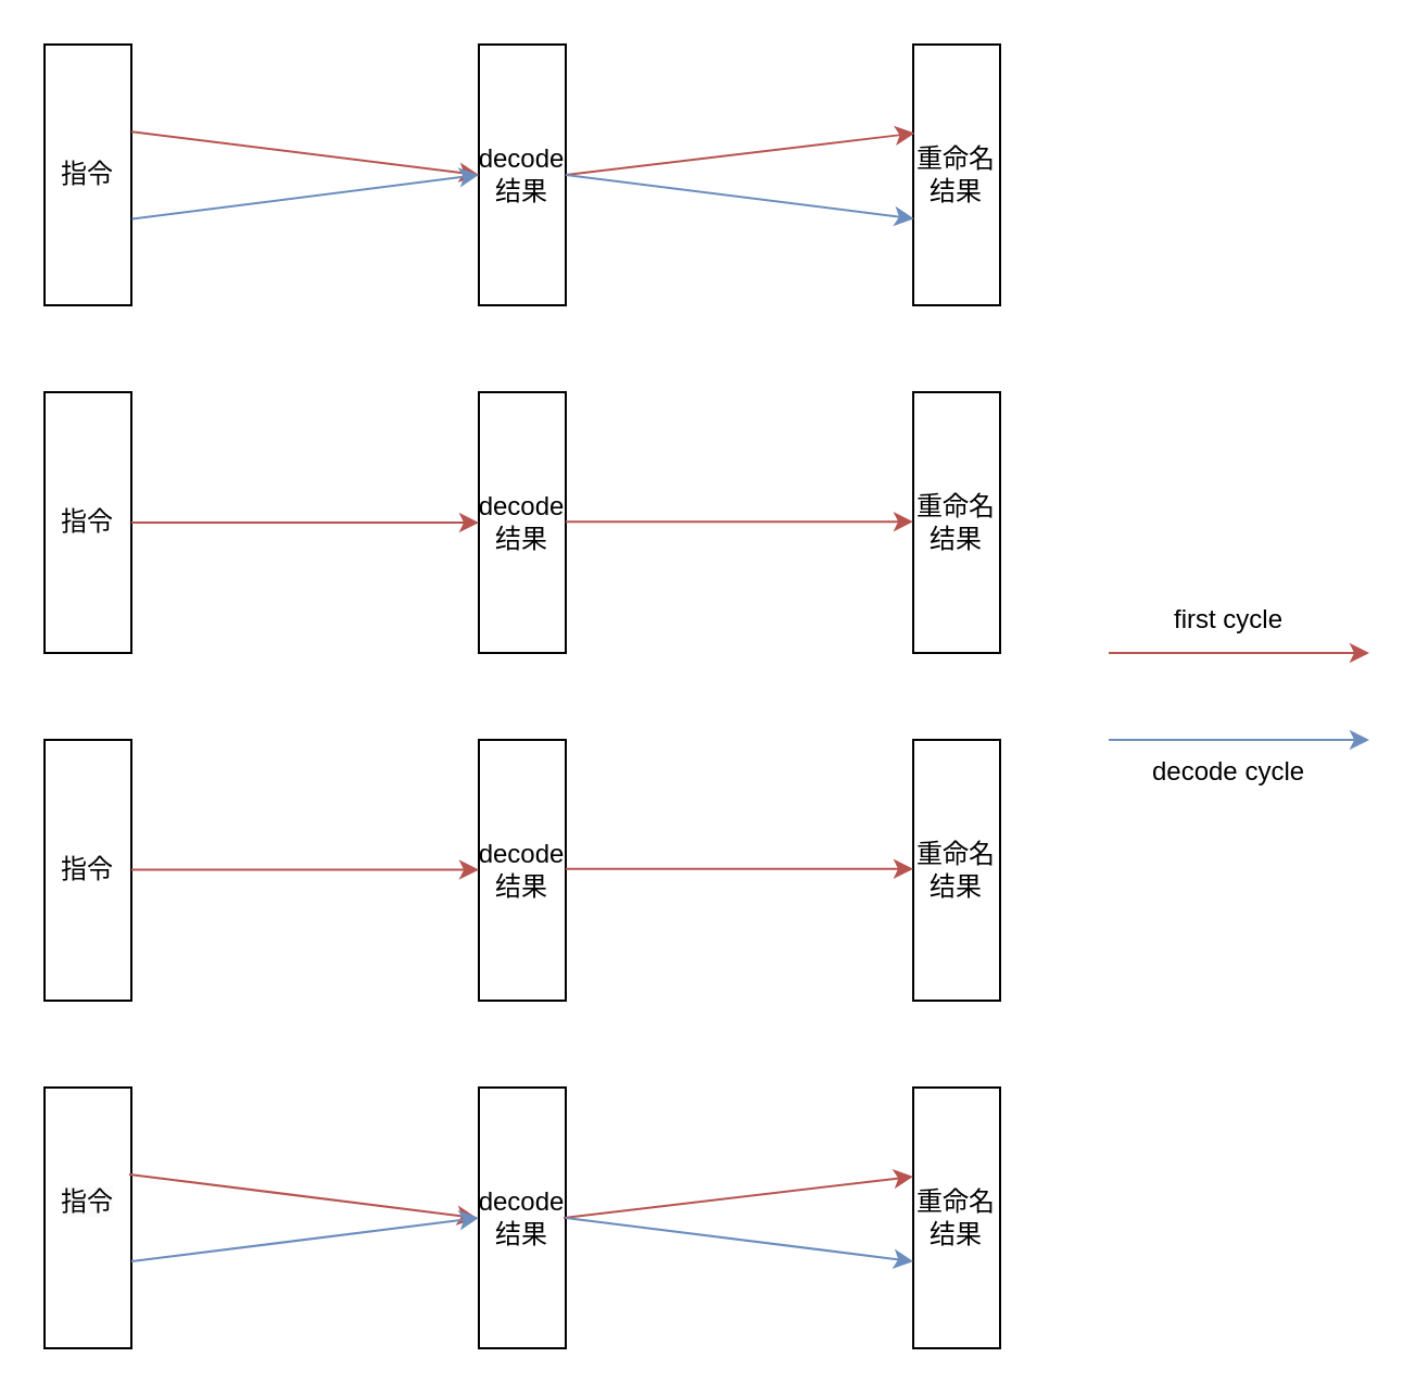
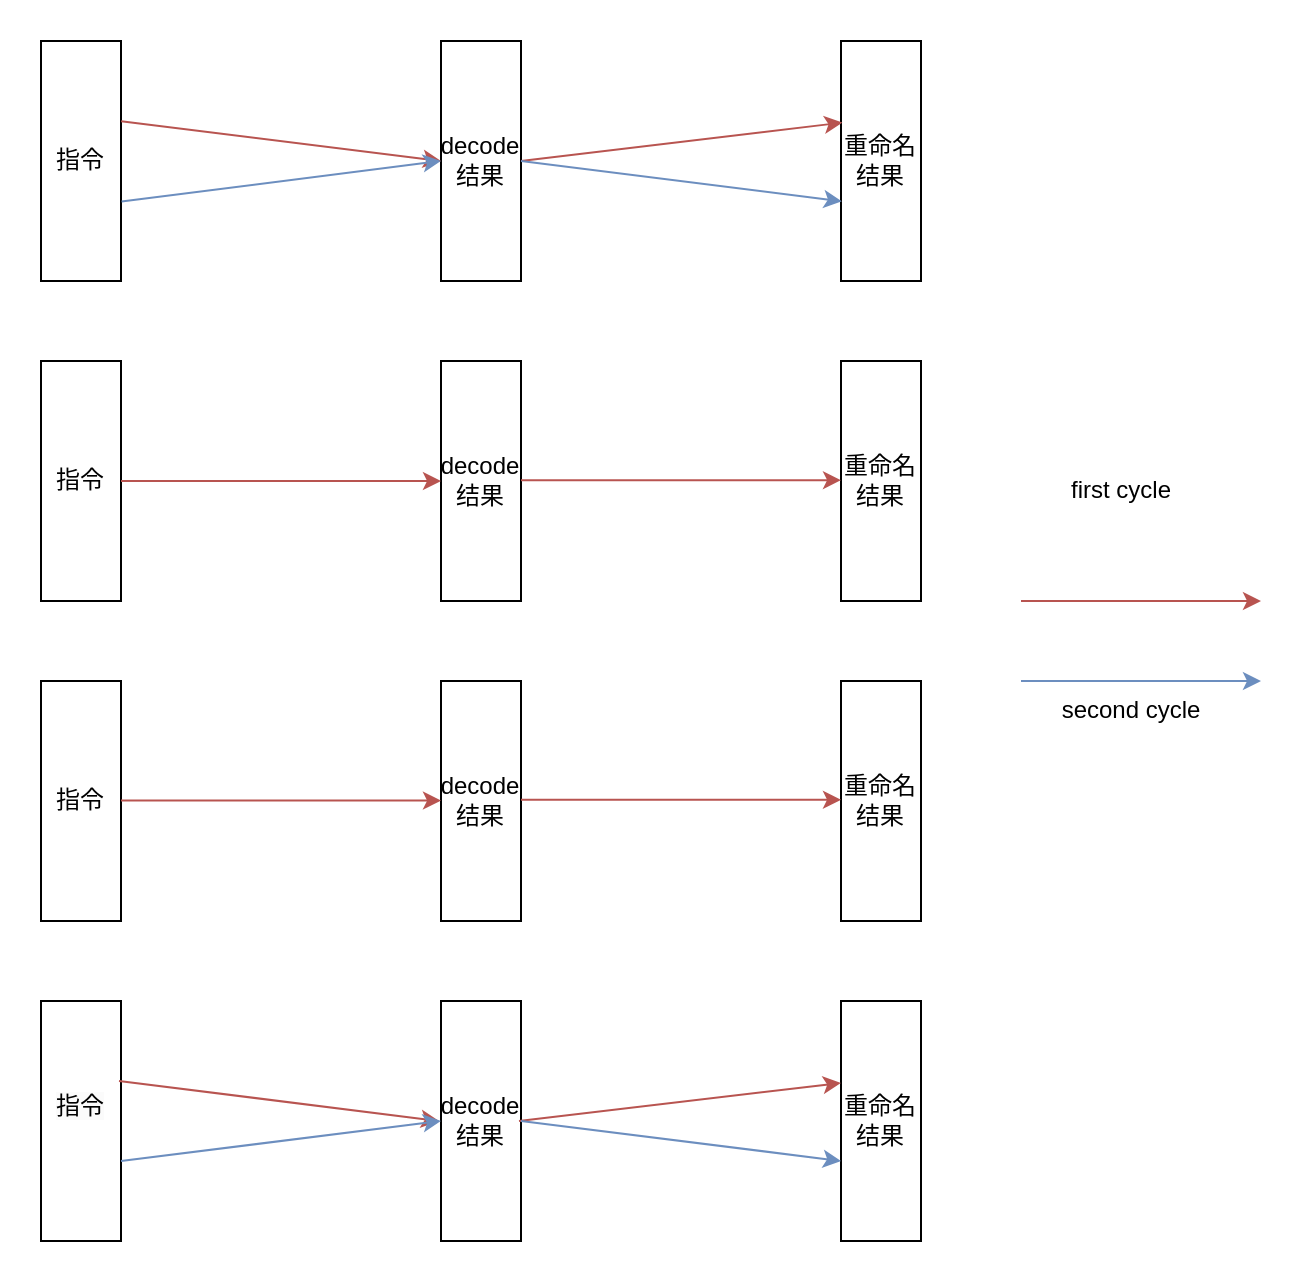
  <mxCell id="0" />
  <mxCell id="1" parent="0" />
  <mxCell id="2" value="指令" style="rounded=0;whiteSpace=wrap;html=1;" vertex="1" parent="1"><mxGeometry x="20" y="20" width="40" height="120" as="geometry" /></mxCell>
  <mxCell id="3" value="指令" style="rounded=0;whiteSpace=wrap;html=1;" vertex="1" parent="1"><mxGeometry x="20" y="180" width="40" height="120" as="geometry" /></mxCell>
  <mxCell id="4" value="指令" style="rounded=0;whiteSpace=wrap;html=1;" vertex="1" parent="1"><mxGeometry x="20" y="340" width="40" height="120" as="geometry" /></mxCell>
  <mxCell id="5" value="&#10;&lt;span style=&quot;color: rgb(0, 0, 0); font-family: Helvetica; font-size: 12px; font-style: normal; font-variant-ligatures: normal; font-variant-caps: normal; font-weight: 400; letter-spacing: normal; orphans: 2; text-align: center; text-indent: 0px; text-transform: none; widows: 2; word-spacing: 0px; -webkit-text-stroke-width: 0px; white-space: normal; background-color: rgb(251, 251, 251); text-decoration-thickness: initial; text-decoration-style: initial; text-decoration-color: initial; display: inline !important; float: none;&quot;&gt;指令&lt;/span&gt;&#10;&#10;" style="rounded=0;whiteSpace=wrap;html=1;" vertex="1" parent="1"><mxGeometry x="20" y="500" width="40" height="120" as="geometry" /></mxCell>
  <mxCell id="6" value="decode&lt;br&gt;结果" style="rounded=0;whiteSpace=wrap;html=1;" vertex="1" parent="1"><mxGeometry x="220" y="20" width="40" height="120" as="geometry" /></mxCell>
  <mxCell id="7" value="decode&lt;br&gt;结果" style="rounded=0;whiteSpace=wrap;html=1;" vertex="1" parent="1"><mxGeometry x="220" y="180" width="40" height="120" as="geometry" /></mxCell>
  <mxCell id="8" value="decode&lt;br&gt;结果" style="rounded=0;whiteSpace=wrap;html=1;" vertex="1" parent="1"><mxGeometry x="220" y="340" width="40" height="120" as="geometry" /></mxCell>
  <mxCell id="9" value="decode&lt;br&gt;结果" style="rounded=0;whiteSpace=wrap;html=1;" vertex="1" parent="1"><mxGeometry x="220" y="500" width="40" height="120" as="geometry" /></mxCell>
  <mxCell id="10" value="重命名&lt;br&gt;结果" style="rounded=0;whiteSpace=wrap;html=1;" vertex="1" parent="1"><mxGeometry x="420" y="20" width="40" height="120" as="geometry" /></mxCell>
  <mxCell id="11" value="重命名&lt;br&gt;结果" style="rounded=0;whiteSpace=wrap;html=1;" vertex="1" parent="1"><mxGeometry x="420" y="180" width="40" height="120" as="geometry" /></mxCell>
  <mxCell id="12" value="重命名&lt;br&gt;结果" style="rounded=0;whiteSpace=wrap;html=1;" vertex="1" parent="1"><mxGeometry x="420" y="340" width="40" height="120" as="geometry" /></mxCell>
  <mxCell id="13" value="重命名&lt;br&gt;结果" style="rounded=0;whiteSpace=wrap;html=1;" vertex="1" parent="1"><mxGeometry x="420" y="500" width="40" height="120" as="geometry" /></mxCell>
  <mxCell id="14" value="" style="endArrow=classic;html=1;rounded=0;exitX=1.002;exitY=0.334;exitDx=0;exitDy=0;exitPerimeter=0;entryX=0;entryY=0.5;entryDx=0;entryDy=0;fillColor=#f8cecc;strokeColor=#b85450;" edge="1" parent="1" source="2" target="6"><mxGeometry width="50" height="50" relative="1" as="geometry"><mxPoint x="360" y="340" as="sourcePoint" /><mxPoint x="410" y="290" as="targetPoint" /></mxGeometry></mxCell>
  <mxCell id="15" value="" style="endArrow=classic;html=1;rounded=0;exitX=1;exitY=0.5;exitDx=0;exitDy=0;entryX=0.017;entryY=0.34;entryDx=0;entryDy=0;fillColor=#f8cecc;strokeColor=#b85450;entryPerimeter=0;" edge="1" parent="1" source="6" target="10"><mxGeometry width="50" height="50" relative="1" as="geometry"><mxPoint x="73" y="69" as="sourcePoint" /><mxPoint x="230" y="90" as="targetPoint" /></mxGeometry></mxCell>
  <mxCell id="16" value="" style="endArrow=classic;html=1;rounded=0;exitX=1.083;exitY=0.322;exitDx=0;exitDy=0;exitPerimeter=0;entryX=0;entryY=0.5;entryDx=0;entryDy=0;fillColor=#f8cecc;strokeColor=#b85450;" edge="1" parent="1" target="7"><mxGeometry width="50" height="50" relative="1" as="geometry"><mxPoint x="60" y="240" as="sourcePoint" /><mxPoint x="217" y="261" as="targetPoint" /></mxGeometry></mxCell>
  <mxCell id="17" value="" style="endArrow=classic;html=1;rounded=0;exitX=1.083;exitY=0.322;exitDx=0;exitDy=0;exitPerimeter=0;entryX=0;entryY=0.5;entryDx=0;entryDy=0;fillColor=#f8cecc;strokeColor=#b85450;" edge="1" parent="1"><mxGeometry width="50" height="50" relative="1" as="geometry"><mxPoint x="260" y="239.58" as="sourcePoint" /><mxPoint x="420" y="239.58" as="targetPoint" /></mxGeometry></mxCell>
  <mxCell id="18" value="" style="endArrow=classic;html=1;rounded=0;exitX=1.083;exitY=0.322;exitDx=0;exitDy=0;exitPerimeter=0;entryX=0;entryY=0.5;entryDx=0;entryDy=0;fillColor=#f8cecc;strokeColor=#b85450;" edge="1" parent="1"><mxGeometry width="50" height="50" relative="1" as="geometry"><mxPoint x="60" y="399.79" as="sourcePoint" /><mxPoint x="220" y="399.79" as="targetPoint" /></mxGeometry></mxCell>
  <mxCell id="19" value="" style="endArrow=classic;html=1;rounded=0;exitX=1.083;exitY=0.322;exitDx=0;exitDy=0;exitPerimeter=0;entryX=0;entryY=0.5;entryDx=0;entryDy=0;fillColor=#f8cecc;strokeColor=#b85450;" edge="1" parent="1"><mxGeometry width="50" height="50" relative="1" as="geometry"><mxPoint x="260" y="399.37" as="sourcePoint" /><mxPoint x="420" y="399.37" as="targetPoint" /></mxGeometry></mxCell>
  <mxCell id="20" value="" style="endArrow=classic;html=1;rounded=0;exitX=1.002;exitY=0.334;exitDx=0;exitDy=0;exitPerimeter=0;entryX=0;entryY=0.5;entryDx=0;entryDy=0;fillColor=#f8cecc;strokeColor=#b85450;" edge="1" parent="1"><mxGeometry width="50" height="50" relative="1" as="geometry"><mxPoint x="59" y="540" as="sourcePoint" /><mxPoint x="219" y="560" as="targetPoint" /></mxGeometry></mxCell>
  <mxCell id="21" value="" style="endArrow=classic;html=1;rounded=0;exitX=1;exitY=0.5;exitDx=0;exitDy=0;entryX=0.017;entryY=0.34;entryDx=0;entryDy=0;fillColor=#f8cecc;strokeColor=#b85450;entryPerimeter=0;" edge="1" parent="1"><mxGeometry width="50" height="50" relative="1" as="geometry"><mxPoint x="259" y="560" as="sourcePoint" /><mxPoint x="420" y="541" as="targetPoint" /></mxGeometry></mxCell>
  <mxCell id="22" value="" style="endArrow=classic;html=1;rounded=0;exitX=1.007;exitY=0.669;exitDx=0;exitDy=0;fillColor=#dae8fc;strokeColor=#6c8ebf;exitPerimeter=0;" edge="1" parent="1" source="2"><mxGeometry width="50" height="50" relative="1" as="geometry"><mxPoint x="180" y="350" as="sourcePoint" /><mxPoint x="220" y="80" as="targetPoint" /></mxGeometry></mxCell>
  <mxCell id="23" value="" style="endArrow=classic;html=1;rounded=0;exitX=1;exitY=0.5;exitDx=0;exitDy=0;fillColor=#dae8fc;strokeColor=#6c8ebf;entryX=0.009;entryY=0.668;entryDx=0;entryDy=0;entryPerimeter=0;" edge="1" parent="1" source="6" target="10"><mxGeometry width="50" height="50" relative="1" as="geometry"><mxPoint x="70" y="120" as="sourcePoint" /><mxPoint x="230" y="90" as="targetPoint" /></mxGeometry></mxCell>
  <mxCell id="24" value="" style="endArrow=classic;html=1;rounded=0;exitX=1.007;exitY=0.669;exitDx=0;exitDy=0;fillColor=#dae8fc;strokeColor=#6c8ebf;exitPerimeter=0;" edge="1" parent="1"><mxGeometry width="50" height="50" relative="1" as="geometry"><mxPoint x="60" y="580" as="sourcePoint" /><mxPoint x="220" y="560" as="targetPoint" /></mxGeometry></mxCell>
  <mxCell id="25" value="" style="endArrow=classic;html=1;rounded=0;exitX=1;exitY=0.5;exitDx=0;exitDy=0;fillColor=#dae8fc;strokeColor=#6c8ebf;entryX=0.009;entryY=0.668;entryDx=0;entryDy=0;entryPerimeter=0;" edge="1" parent="1"><mxGeometry width="50" height="50" relative="1" as="geometry"><mxPoint x="260" y="560" as="sourcePoint" /><mxPoint x="420" y="580" as="targetPoint" /></mxGeometry></mxCell>
  <mxCell id="26" value="" style="endArrow=classic;html=1;rounded=0;fillColor=#f8cecc;strokeColor=#b85450;" edge="1" parent="1"><mxGeometry width="50" height="50" relative="1" as="geometry"><mxPoint x="510" y="300" as="sourcePoint" /><mxPoint x="630" y="300" as="targetPoint" /></mxGeometry></mxCell>
- <mxCell id="27" value="first cycle" style="text;html=1;align=center;verticalAlign=middle;resizable=0;points=[];autosize=1;strokeColor=none;fillColor=none;" vertex="1" parent="1"><mxGeometry x="530" y="270" width="70" height="30" as="geometry" /></mxCell>
+ <mxCell id="27" value="first cycle" style="text;html=1;align=center;verticalAlign=middle;resizable=0;points=[];autosize=1;strokeColor=none;fillColor=none;" vertex="1" parent="1"><mxGeometry x="525" y="230" width="70" height="30" as="geometry" /></mxCell>
  <mxCell id="28" value="" style="endArrow=classic;html=1;rounded=0;fillColor=#dae8fc;strokeColor=#6c8ebf;" edge="1" parent="1"><mxGeometry width="50" height="50" relative="1" as="geometry"><mxPoint x="510" y="340" as="sourcePoint" /><mxPoint x="630" y="340" as="targetPoint" /></mxGeometry></mxCell>
- <mxCell id="29" value="decode cycle" style="text;html=1;align=center;verticalAlign=middle;resizable=0;points=[];autosize=1;strokeColor=none;fillColor=none;" vertex="1" parent="1"><mxGeometry x="520" y="340" width="90" height="30" as="geometry" /></mxCell>
+ <mxCell id="29" value="second cycle" style="text;html=1;align=center;verticalAlign=middle;resizable=0;points=[];autosize=1;strokeColor=none;fillColor=none;" vertex="1" parent="1"><mxGeometry x="520" y="340" width="90" height="30" as="geometry" /></mxCell>
